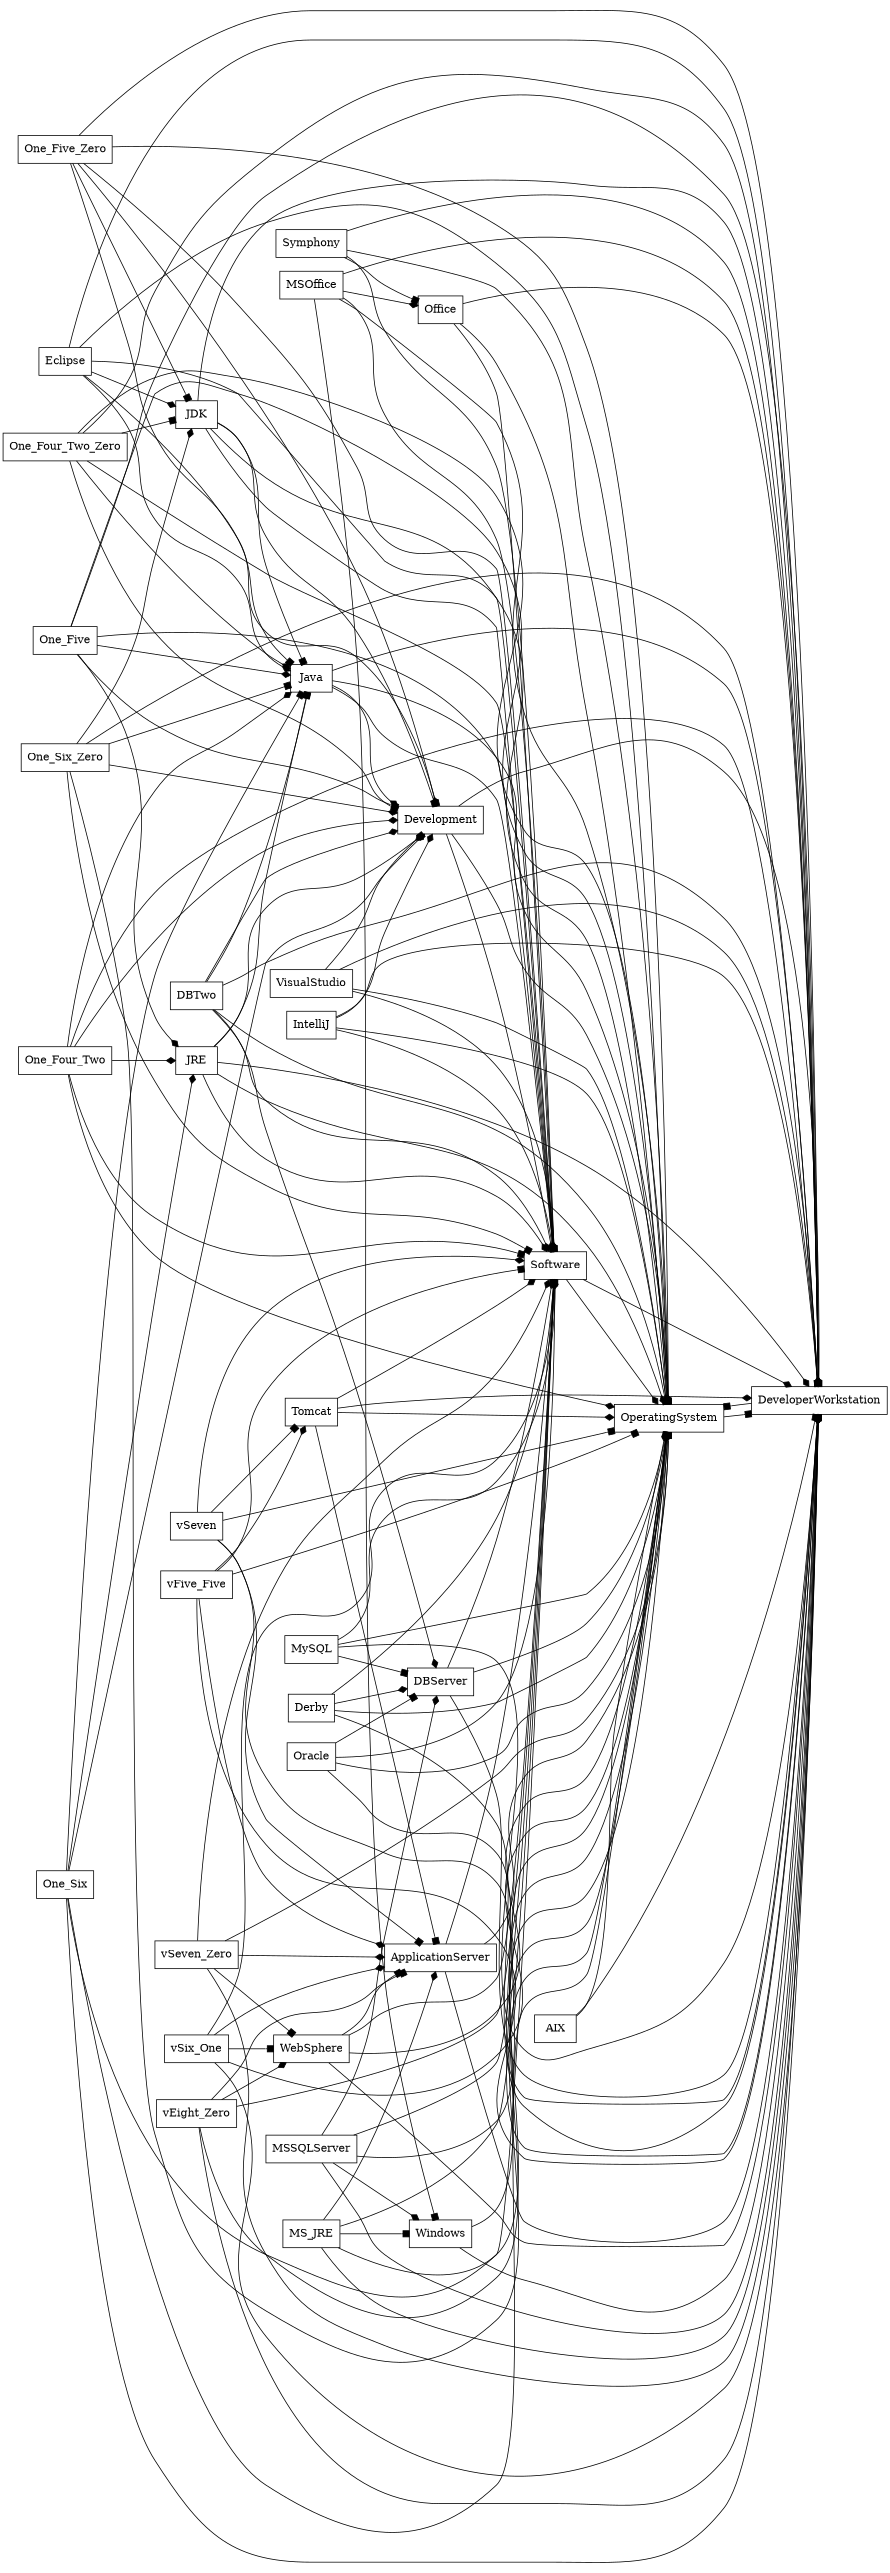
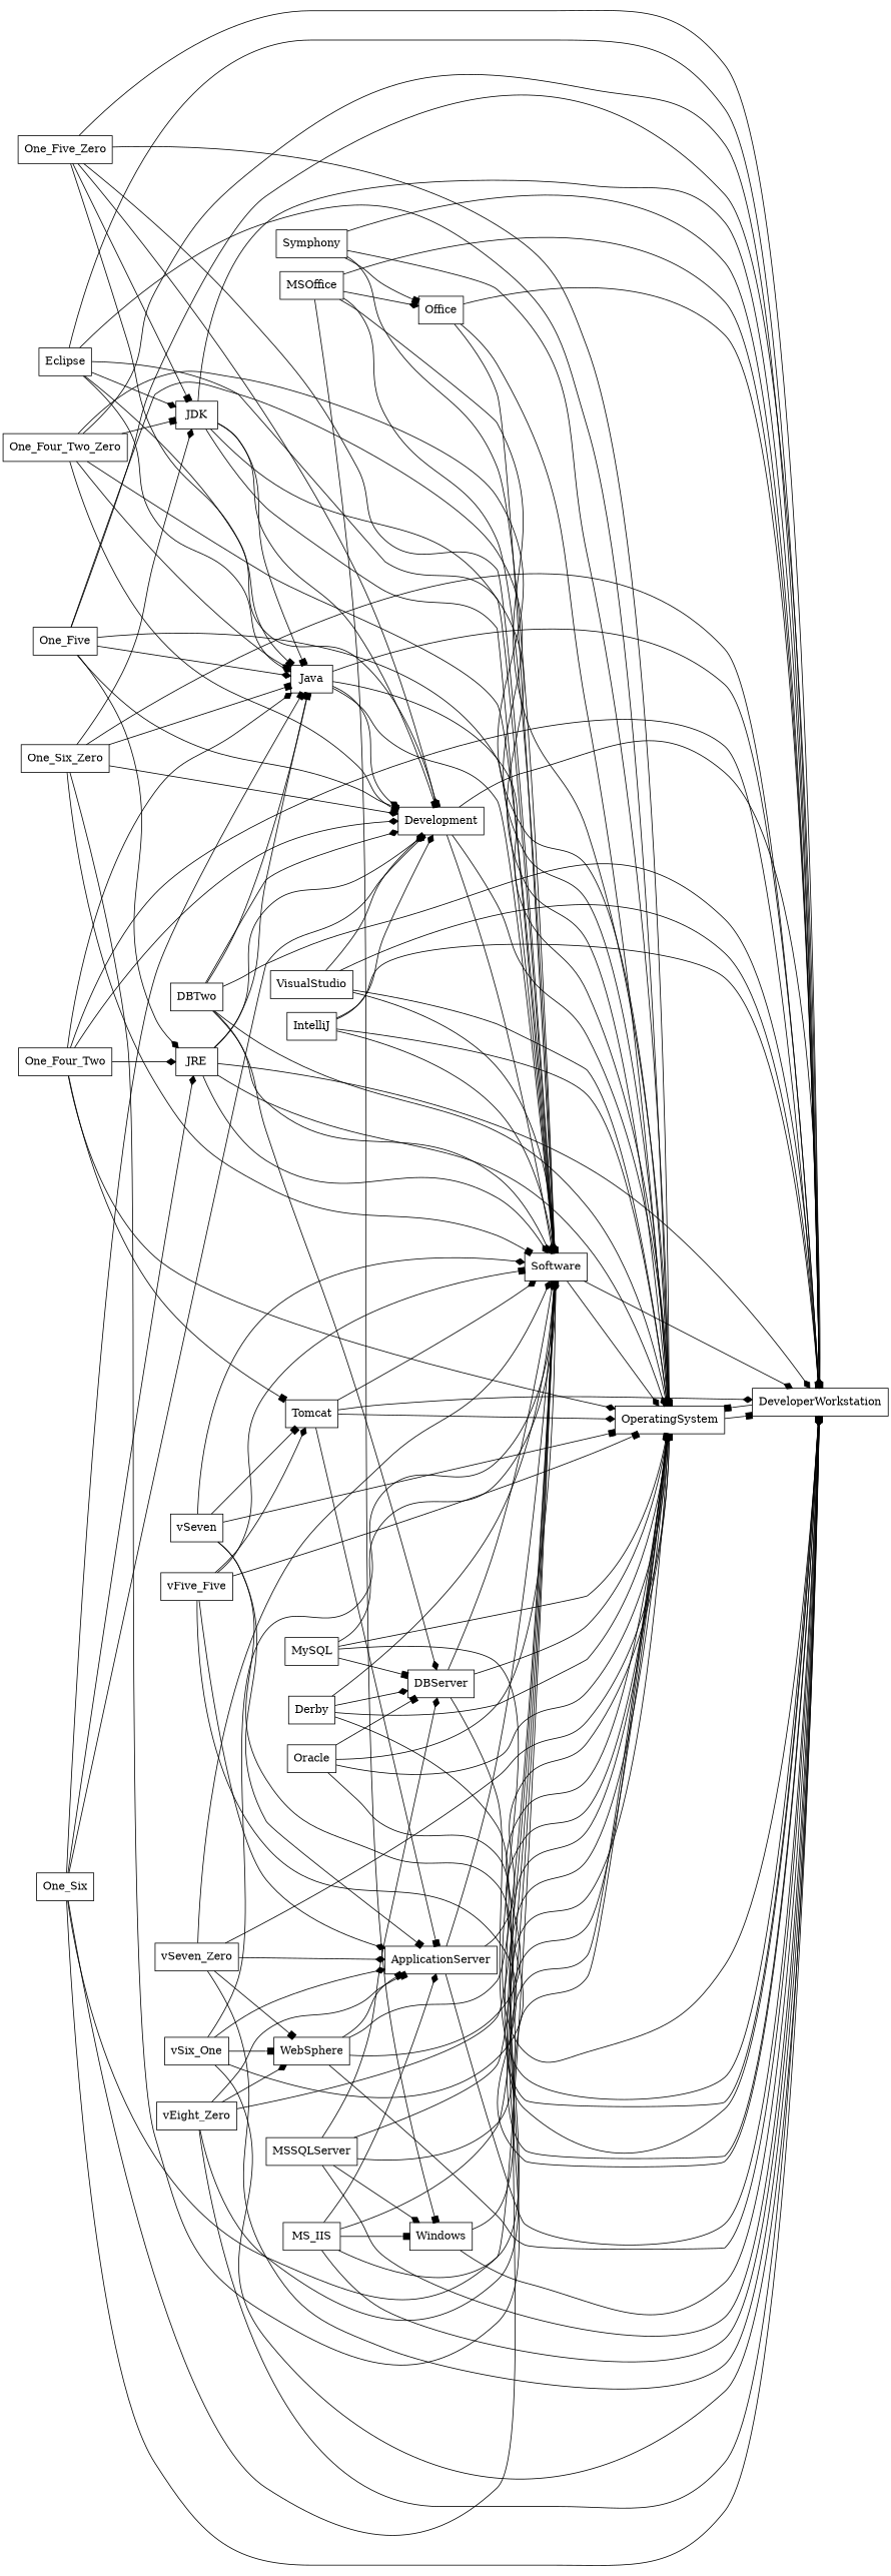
  digraph {
    rankdir=LR
    node [shape=box]
    edge [arrowhead=box]
    n1 [label=Eclipse]
    n2 [label=Software]
    n3 [label=Development]
    n4 [label=Java]
    n5 [label=JDK]
    n6 [label=OperatingSystem]
    n7 [label=DeveloperWorkstation]
    n8 [label=One_Four_Two]
    n9 [label=JRE]
    n10 [label=One_Five_Zero]
    n11 [label=MSOffice]
    n12 [label=Windows]
    n13 [label=Office]
    n14 [label=vSeven]
    n15 [label=ApplicationServer]
    n16 [label=Tomcat]
    n17 [label=MSSQLServer]
    n18 [label=DBServer]
    n19 [label=vFive_Five]
    n20 [label=VisualStudio]
    n21 [label=vSix_One]
    n22 [label=WebSphere]
    n23 [label=vEight_Zero]
-   n24 [label=AIX]
    n25 [label=One_Four_Two_Zero]
    n26 [label=Oracle]
    n27 [label=IntelliJ]
    n28 [label=vSeven_Zero]
    n29 [label=MySQL]
    n30 [label=One_Six]
-   n31 [label=MS_JRE]
+   n31 [label=MS_IIS]
    n32 [label=Symphony]
    n33 [label=One_Five]
    n34 [label=DBTwo]
    n35 [label=Derby]
    n36 [label=One_Six_Zero]
    n1 -> n2 [arrowhead=diamond]
    n1 -> n3
    n1 -> n4 [arrowhead=diamond]
    n1 -> n5 [arrowhead=diamond]
    n1 -> n6
    n1 -> n7
    n2 -> n6 [arrowhead=diamond]
    n2 -> n7 [arrowhead=diamond]
    n3 -> n2 [arrowhead=diamond]
    n3 -> n6 [arrowhead=diamond]
    n3 -> n7
    n4 -> n2
    n4 -> n3 [arrowhead=diamond]
    n4 -> n6
    n4 -> n7 [arrowhead=diamond]
    n5 -> n2
    n5 -> n3
    n5 -> n4
    n5 -> n6 [arrowhead=diamond]
    n5 -> n7
    n6 -> n7
    n7 -> n6
-   n8 -> n2
+   n8 -> n16
    n8 -> n3 [arrowhead=diamond]
    n8 -> n4 [arrowhead=diamond]
    n8 -> n6 [arrowhead=diamond]
    n8 -> n7
    n8 -> n9 [arrowhead=diamond]
    n9 -> n2 [arrowhead=diamond]
    n9 -> n3
    n9 -> n4
    n9 -> n6 [arrowhead=diamond]
    n9 -> n7 [arrowhead=diamond]
    n10 -> n2
    n10 -> n3 [arrowhead=diamond]
    n10 -> n4
    n10 -> n5
    n10 -> n6
    n10 -> n7
    n11 -> n2
    n11 -> n6 [arrowhead=diamond]
    n11 -> n7 [arrowhead=diamond]
    n11 -> n12
    n11 -> n13 [arrowhead=diamond]
    n12 -> n6 [arrowhead=diamond]
    n12 -> n7
    n13 -> n2 [arrowhead=diamond]
    n13 -> n6
    n13 -> n7
    n14 -> n2 [arrowhead=diamond]
    n14 -> n6
    n14 -> n7 [arrowhead=diamond]
    n14 -> n15
    n14 -> n16
    n15 -> n2
    n15 -> n6
    n15 -> n7 [arrowhead=diamond]
    n16 -> n2 [arrowhead=diamond]
    n16 -> n6 [arrowhead=diamond]
    n16 -> n7 [arrowhead=diamond]
    n16 -> n15
    n17 -> n2
    n17 -> n6
    n17 -> n7 [arrowhead=diamond]
    n17 -> n12 [arrowhead=diamond]
    n17 -> n18 [arrowhead=diamond]
    n18 -> n2 [arrowhead=diamond]
    n18 -> n6 [arrowhead=diamond]
    n18 -> n7 [arrowhead=diamond]
    n19 -> n2
    n19 -> n6
    n19 -> n7 [arrowhead=diamond]
    n19 -> n15 [arrowhead=diamond]
    n19 -> n16 [arrowhead=diamond]
    n20 -> n2
    n20 -> n3 [arrowhead=diamond]
    n20 -> n6 [arrowhead=diamond]
    n20 -> n7
    n21 -> n2
    n21 -> n6 [arrowhead=diamond]
    n21 -> n7
    n21 -> n15 [arrowhead=diamond]
    n21 -> n22
    n22 -> n2 [arrowhead=diamond]
    n22 -> n6
    n22 -> n7
    n22 -> n15
    n23 -> n2 [arrowhead=diamond]
    n23 -> n6
    n23 -> n7 [arrowhead=diamond]
    n23 -> n15
    n23 -> n22 [arrowhead=diamond]
-   n24 -> n6 [arrowhead=diamond]
-   n24 -> n7
    n25 -> n2 [arrowhead=diamond]
    n25 -> n3
    n25 -> n4 [arrowhead=diamond]
    n25 -> n5
    n25 -> n6
    n25 -> n7 [arrowhead=diamond]
    n26 -> n2 [arrowhead=diamond]
    n26 -> n6
    n26 -> n7 [arrowhead=diamond]
    n26 -> n18
    n27 -> n2 [arrowhead=diamond]
    n27 -> n3 [arrowhead=diamond]
    n27 -> n6
    n27 -> n7
    n28 -> n2 [arrowhead=diamond]
    n28 -> n6
    n28 -> n7 [arrowhead=diamond]
    n28 -> n15 [arrowhead=diamond]
    n28 -> n22
    n29 -> n2 [arrowhead=diamond]
    n29 -> n6
    n29 -> n7
    n29 -> n18
    n30 -> n2
    n30 -> n3 [arrowhead=diamond]
    n30 -> n4
    n30 -> n6
    n30 -> n7
    n30 -> n9 [arrowhead=diamond]
    n31 -> n2
    n31 -> n6
    n31 -> n7 [arrowhead=diamond]
    n31 -> n12
    n31 -> n15 [arrowhead=diamond]
    n32 -> n2 [arrowhead=diamond]
    n32 -> n6
    n32 -> n7 [arrowhead=diamond]
    n32 -> n13
    n33 -> n2
    n33 -> n3
    n33 -> n4 [arrowhead=diamond]
    n33 -> n6 [arrowhead=diamond]
    n33 -> n7
    n33 -> n9 [arrowhead=diamond]
    n34 -> n2 [arrowhead=diamond]
    n34 -> n3 [arrowhead=diamond]
    n34 -> n4
    n34 -> n6
    n34 -> n7
    n34 -> n18 [arrowhead=diamond]
    n35 -> n2
    n35 -> n6
    n35 -> n7
    n35 -> n18 [arrowhead=diamond]
    n36 -> n2
    n36 -> n3 [arrowhead=diamond]
    n36 -> n4
    n36 -> n5 [arrowhead=diamond]
    n36 -> n6 [arrowhead=diamond]
    n36 -> n7 [arrowhead=diamond]
  }
